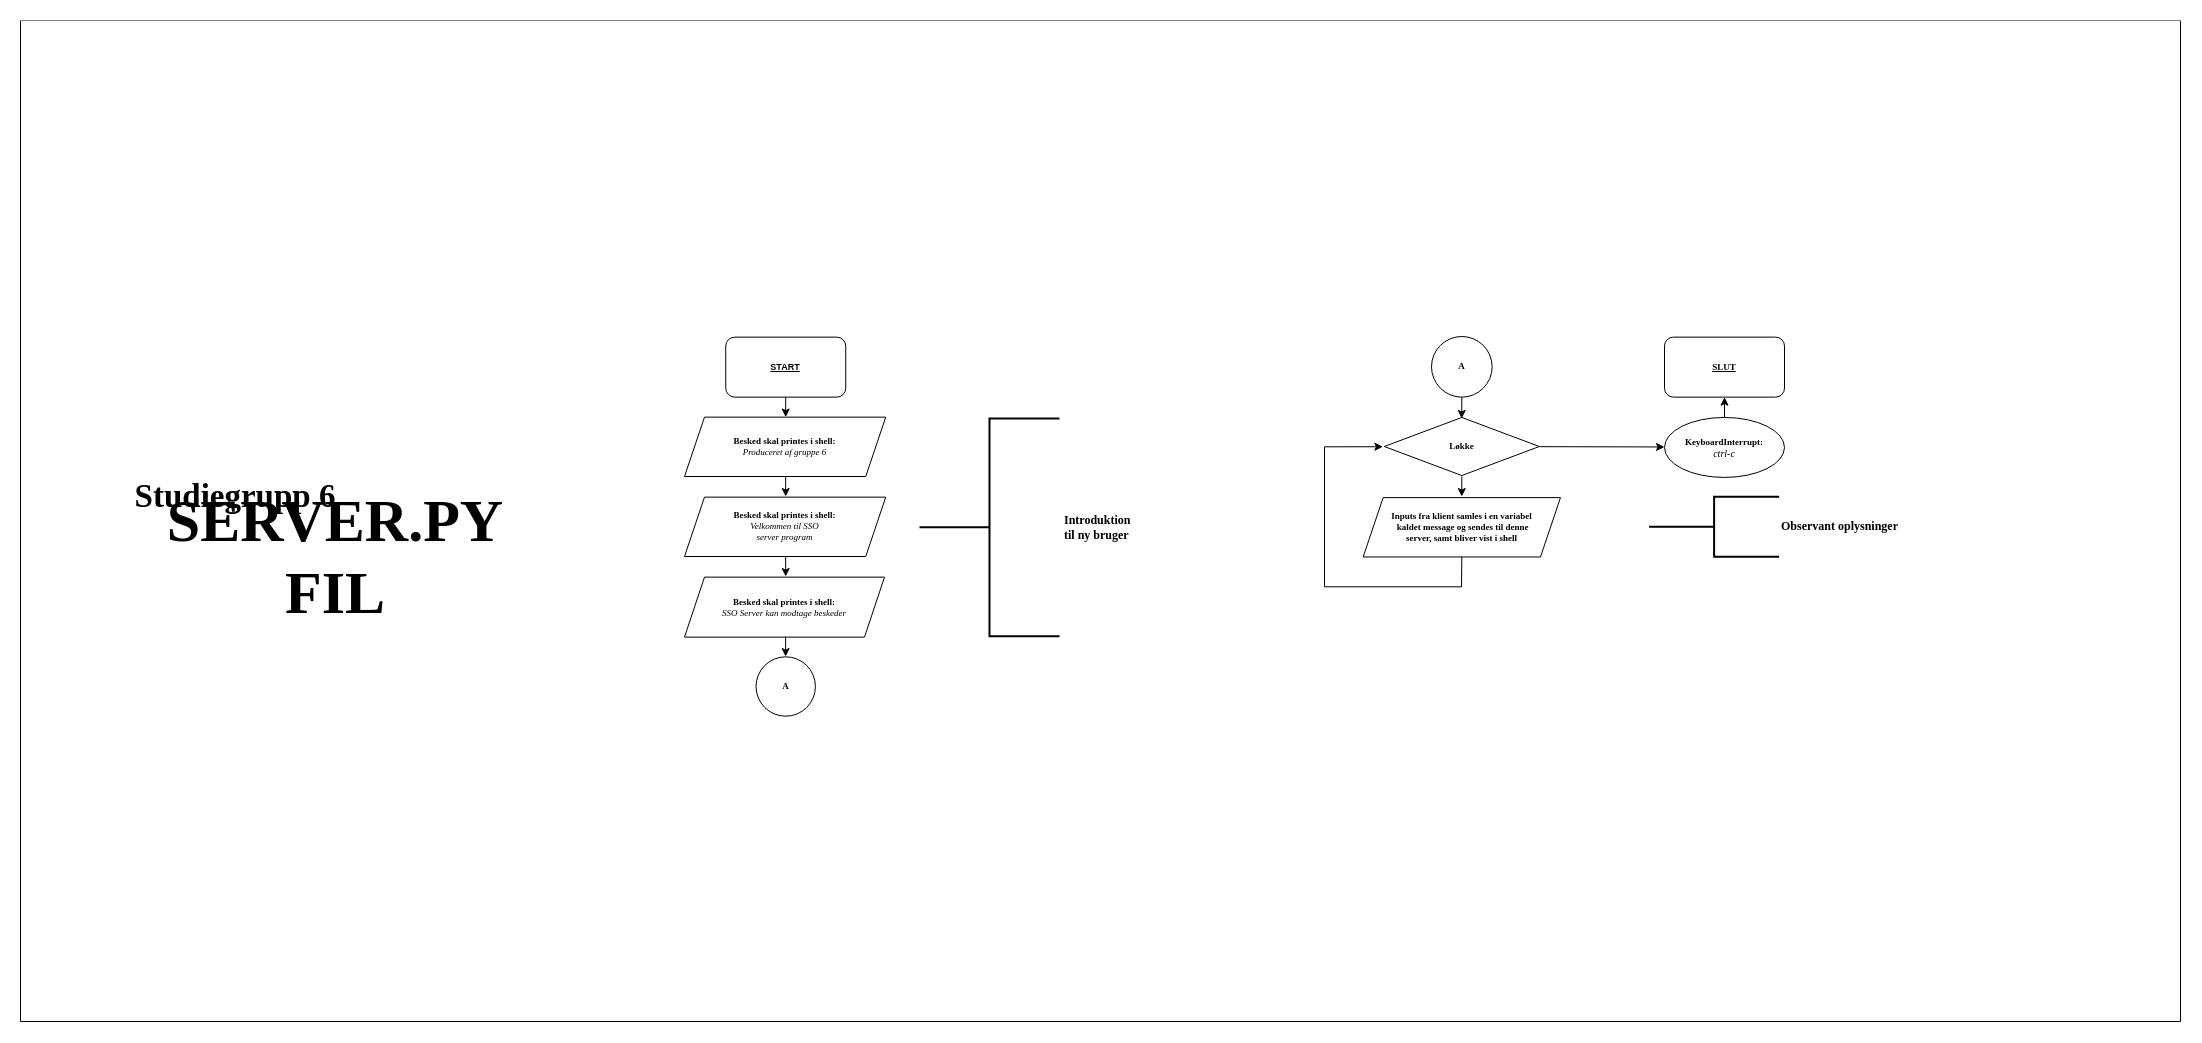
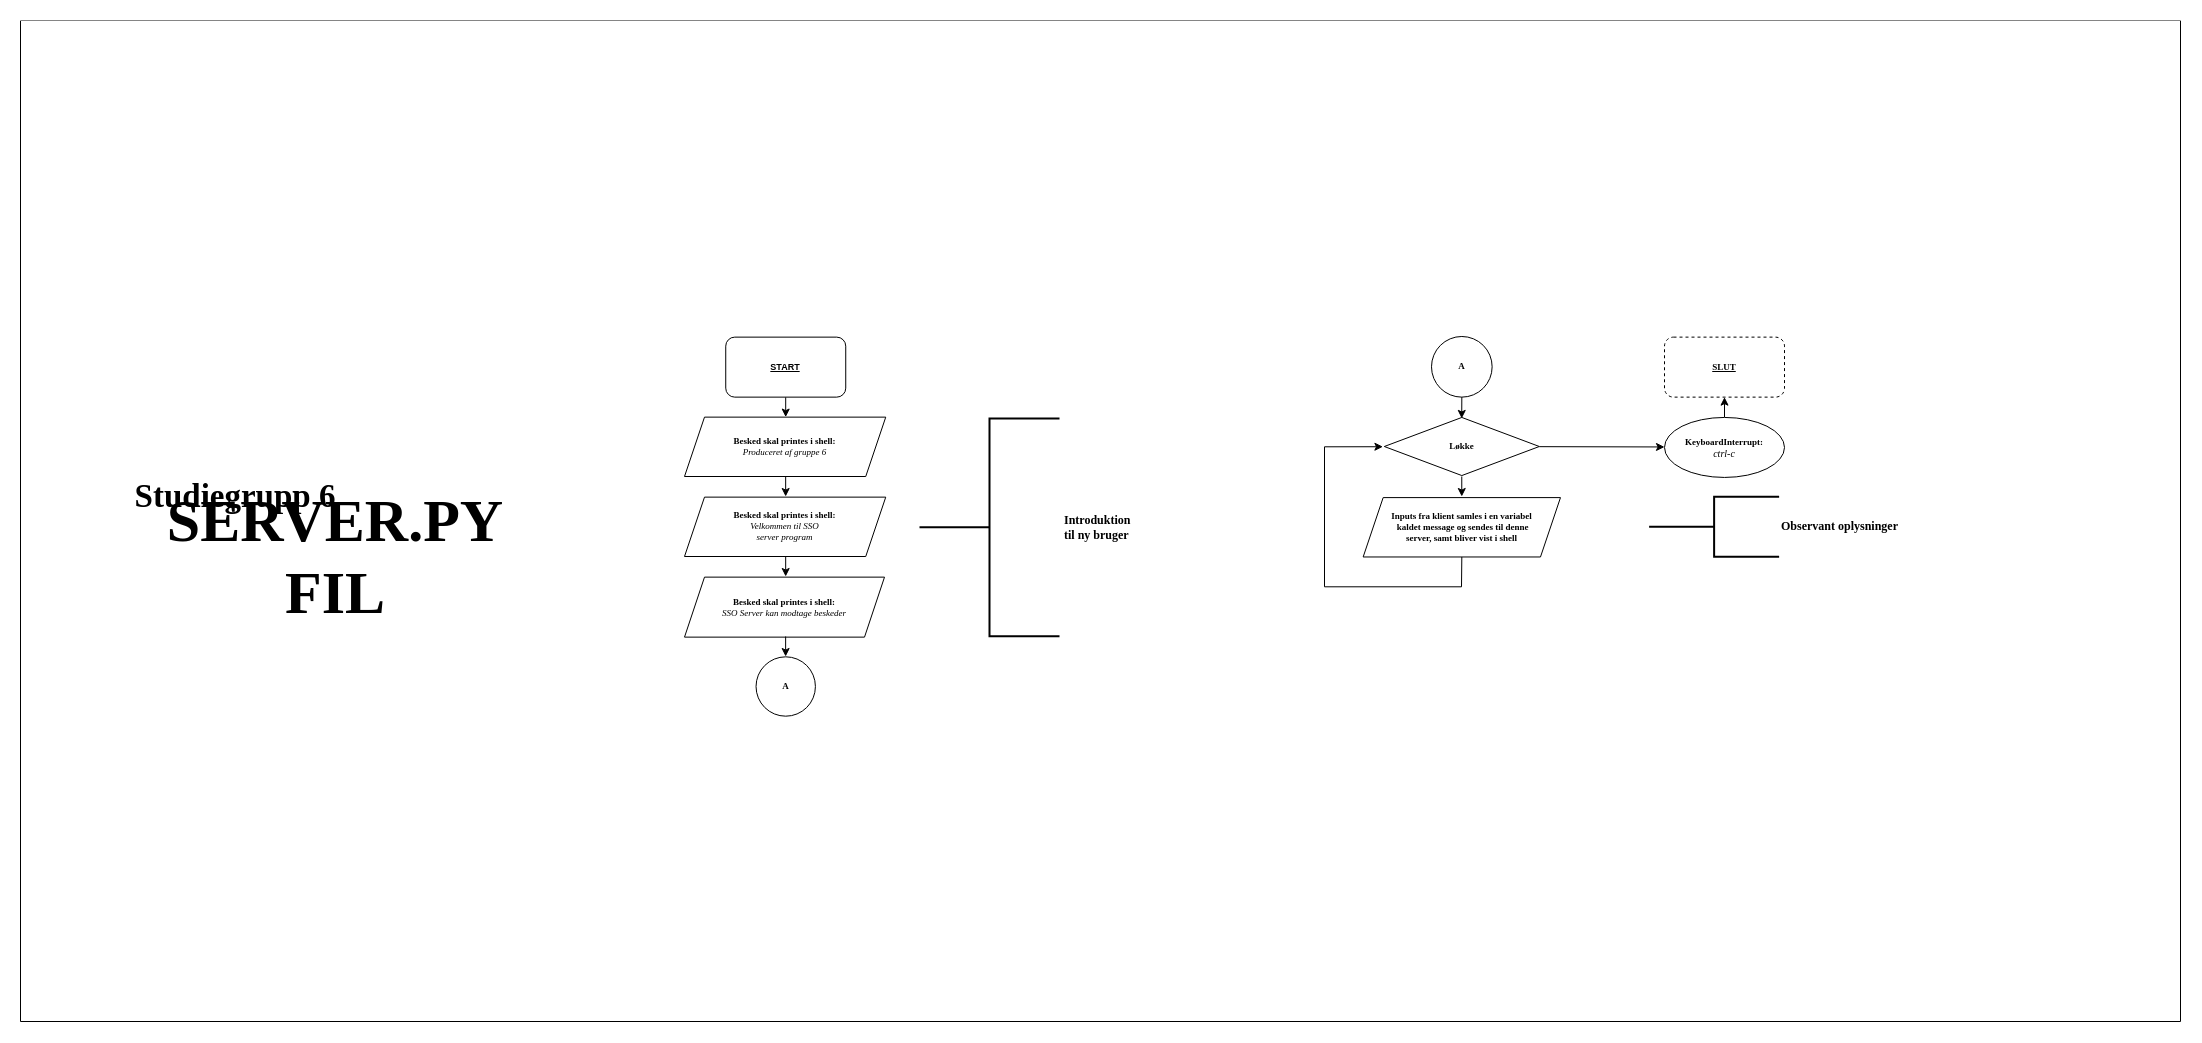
  <mxCell id="0" />
  <mxCell id="1" parent="0" />
  <mxCell id="2" value="" style="swimlane;startSize=0;swimlaneFillColor=default;fillColor=default;" parent="1" vertex="1"><mxGeometry x="20" y="20.37" width="2160" height="1000.63" as="geometry" /></mxCell>
  <mxCell id="3" value="&lt;font style=&quot;font-size: 9px;&quot;&gt;&lt;b&gt;Besked skal printes i shell:&lt;/b&gt; &lt;br&gt;&lt;i&gt;Velkommen til SSO &lt;br style=&quot;font-size: 9px;&quot;&gt;server program&lt;/i&gt;&lt;/font&gt;" style="shape=parallelogram;perimeter=parallelogramPerimeter;whiteSpace=wrap;html=1;fixedSize=1;fontFamily=Avenir Next;align=center;verticalAlign=middle;fontSize=9;" parent="2" vertex="1"><mxGeometry x="664" y="476.26" width="201.24" height="59.37" as="geometry" /></mxCell>
  <mxCell id="4" value="&lt;b&gt;Besked skal printes i shell:&lt;br&gt;&lt;/b&gt;&lt;i&gt;SSO Server kan modtage beskeder&lt;/i&gt;" style="shape=parallelogram;perimeter=parallelogramPerimeter;whiteSpace=wrap;html=1;fixedSize=1;fontFamily=Avenir Next;fontSize=9;" parent="2" vertex="1"><mxGeometry x="664" y="556.26" width="200" height="60" as="geometry" /></mxCell>
  <mxCell id="5" value="&lt;b&gt;Besked skal printes i shell:&lt;/b&gt; &lt;br&gt;&lt;i&gt;Produceret af gruppe 6&lt;/i&gt;" style="shape=parallelogram;perimeter=parallelogramPerimeter;whiteSpace=wrap;html=1;fixedSize=1;fontFamily=Avenir Next;fontSize=9;" parent="2" vertex="1"><mxGeometry x="664" y="396.26" width="201.24" height="59.37" as="geometry" /></mxCell>
  <mxCell id="6" style="edgeStyle=orthogonalEdgeStyle;rounded=0;orthogonalLoop=1;jettySize=auto;html=1;entryX=0.5;entryY=0;entryDx=0;entryDy=0;" parent="2" source="7" target="5" edge="1"><mxGeometry relative="1" as="geometry" /></mxCell>
  <mxCell id="7" value="START" style="rounded=1;whiteSpace=wrap;html=1;fontStyle=5;fontSize=9;" parent="2" vertex="1"><mxGeometry x="705.24" y="316.26" width="120" height="60" as="geometry" /></mxCell>
  <mxCell id="8" value="A" style="ellipse;whiteSpace=wrap;html=1;aspect=fixed;fontFamily=Avenir Next;fontSize=9;fontStyle=1" parent="2" vertex="1"><mxGeometry x="735.55" y="635.94" width="59.37" height="59.37" as="geometry" /></mxCell>
  <mxCell id="9" value="&amp;nbsp;Introduktion&lt;br style=&quot;border-color: var(--border-color);&quot;&gt;&lt;span style=&quot;&quot;&gt;&amp;nbsp;til ny bruger&lt;/span&gt;" style="strokeWidth=2;html=1;shape=mxgraph.flowchart.annotation_2;align=left;labelPosition=right;pointerEvents=1;fontFamily=Avenir Next;fontStyle=1;" parent="2" vertex="1"><mxGeometry x="899" y="397.51" width="140" height="217.8" as="geometry" /></mxCell>
  <mxCell id="10" value="A" style="ellipse;whiteSpace=wrap;html=1;aspect=fixed;fontFamily=Avenir Next;fontStyle=1;fontSize=9;" parent="2" vertex="1"><mxGeometry x="1411" y="315.63" width="60.63" height="60.63" as="geometry" /></mxCell>
  <mxCell id="11" value="Løkke" style="rhombus;whiteSpace=wrap;html=1;fontFamily=Avenir Next;fontSize=9;fontStyle=1;" parent="2" vertex="1"><mxGeometry x="1363.82" y="396.57" width="155" height="58.12" as="geometry" /></mxCell>
  <mxCell id="12" value="&lt;div style=&quot;&quot;&gt;&lt;span style=&quot;background-color: initial;&quot;&gt;&lt;b style=&quot;&quot;&gt;&lt;font style=&quot;font-size: 9px;&quot;&gt;KeyboardInterrupt:&lt;/font&gt;&lt;/b&gt;&lt;/span&gt;&lt;br&gt;&lt;/div&gt;&lt;div style=&quot;&quot;&gt;&lt;font size=&quot;1&quot;&gt;&lt;i&gt;ctrl-c&lt;/i&gt;&lt;/font&gt;&lt;/div&gt;" style="ellipse;whiteSpace=wrap;html=1;fontFamily=Avenir Next;fontSize=10;" parent="2" vertex="1"><mxGeometry x="1644" y="396.57" width="120" height="60" as="geometry" /></mxCell>
  <mxCell id="13" value="&lt;font style=&quot;font-size: 9px;&quot;&gt;&lt;b style=&quot;font-size: 9px;&quot;&gt;Inputs fra klient samles i en variabel&lt;br&gt;&amp;nbsp;kaldet message og sendes til denne &lt;br&gt;server, samt bliver vist i shell&lt;/b&gt;&lt;/font&gt;" style="shape=parallelogram;perimeter=parallelogramPerimeter;whiteSpace=wrap;html=1;fixedSize=1;fontFamily=Avenir Next;fontSize=9;" parent="2" vertex="1"><mxGeometry x="1342.66" y="476.73" width="197.32" height="59.37" as="geometry" /></mxCell>
- <mxCell id="14" value="SLUT" style="rounded=1;whiteSpace=wrap;html=1;fontFamily=Avenir Next;fontStyle=5;fontSize=9;" parent="2" vertex="1"><mxGeometry x="1644" y="316.26" width="120" height="60" as="geometry" /></mxCell>
+ <mxCell id="14" value="SLUT" style="rounded=1;whiteSpace=wrap;html=1;fontFamily=Avenir Next;fontStyle=5;fontSize=9;dashed=1;" parent="2" vertex="1"><mxGeometry x="1644" y="316.26" width="120" height="60" as="geometry" /></mxCell>
  <mxCell id="15" style="edgeStyle=orthogonalEdgeStyle;rounded=0;orthogonalLoop=1;jettySize=auto;html=1;entryX=0.5;entryY=0;entryDx=0;entryDy=0;" parent="2" edge="1"><mxGeometry relative="1" as="geometry"><mxPoint x="765.17" y="455.63" as="sourcePoint" /><mxPoint x="765.17" y="475.63" as="targetPoint" /></mxGeometry></mxCell>
  <mxCell id="16" style="edgeStyle=orthogonalEdgeStyle;rounded=0;orthogonalLoop=1;jettySize=auto;html=1;entryX=0.5;entryY=0;entryDx=0;entryDy=0;" parent="2" edge="1"><mxGeometry relative="1" as="geometry"><mxPoint x="765.18" y="535.63" as="sourcePoint" /><mxPoint x="765.18" y="555.63" as="targetPoint" /></mxGeometry></mxCell>
  <mxCell id="17" style="edgeStyle=orthogonalEdgeStyle;rounded=0;orthogonalLoop=1;jettySize=auto;html=1;entryX=0.5;entryY=0;entryDx=0;entryDy=0;" parent="2" edge="1"><mxGeometry relative="1" as="geometry"><mxPoint x="765.14" y="615.63" as="sourcePoint" /><mxPoint x="765.14" y="635.63" as="targetPoint" /></mxGeometry></mxCell>
  <mxCell id="18" style="edgeStyle=orthogonalEdgeStyle;rounded=0;orthogonalLoop=1;jettySize=auto;html=1;entryX=0.5;entryY=0;entryDx=0;entryDy=0;" parent="2" edge="1"><mxGeometry relative="1" as="geometry"><mxPoint x="1441.27" y="455.63" as="sourcePoint" /><mxPoint x="1441.27" y="475.63" as="targetPoint" /></mxGeometry></mxCell>
  <mxCell id="19" style="edgeStyle=orthogonalEdgeStyle;rounded=0;orthogonalLoop=1;jettySize=auto;html=1;entryX=0.5;entryY=0;entryDx=0;entryDy=0;exitX=0.5;exitY=1;exitDx=0;exitDy=0;" parent="2" source="10" edge="1"><mxGeometry relative="1" as="geometry"><mxPoint x="1441.22" y="377.57" as="sourcePoint" /><mxPoint x="1441.22" y="397.57" as="targetPoint" /></mxGeometry></mxCell>
  <mxCell id="20" value="" style="endArrow=classic;html=1;rounded=0;entryX=0;entryY=0.5;entryDx=0;entryDy=0;" parent="2" edge="1"><mxGeometry width="50" height="50" relative="1" as="geometry"><mxPoint x="1518.82" y="425.79" as="sourcePoint" /><mxPoint x="1644" y="426.1" as="targetPoint" /></mxGeometry></mxCell>
  <mxCell id="21" value="" style="endArrow=classic;html=1;rounded=0;entryX=0.5;entryY=1;entryDx=0;entryDy=0;" parent="2" target="14" edge="1"><mxGeometry width="50" height="50" relative="1" as="geometry"><mxPoint x="1704" y="396.26" as="sourcePoint" /><mxPoint x="1754" y="346.26" as="targetPoint" /></mxGeometry></mxCell>
  <mxCell id="22" value="" style="endArrow=classic;html=1;rounded=0;entryX=-0.009;entryY=0.504;entryDx=0;entryDy=0;entryPerimeter=0;exitX=0.5;exitY=1;exitDx=0;exitDy=0;" parent="2" source="13" target="11" edge="1"><mxGeometry width="50" height="50" relative="1" as="geometry"><mxPoint x="1444" y="1175.63" as="sourcePoint" /><mxPoint x="1362.27" y="426.628" as="targetPoint" /><Array as="points"><mxPoint x="1441" y="565.94" /><mxPoint x="1304" y="565.94" /><mxPoint x="1304" y="425.94" /></Array></mxGeometry></mxCell>
  <mxCell id="23" value="Observant oplysninger" style="strokeWidth=2;html=1;shape=mxgraph.flowchart.annotation_2;align=left;labelPosition=right;pointerEvents=1;fontFamily=Avenir Next;fontStyle=1;" parent="1" vertex="1"><mxGeometry x="1648.62" y="496.31" width="130" height="60" as="geometry" /></mxCell>
  <mxCell id="24" value="SERVER.PY FIL" style="text;html=1;align=center;verticalAlign=middle;whiteSpace=wrap;rounded=0;fontSize=60;fontFamily=Avenir Next;fontStyle=1;" parent="1" vertex="1"><mxGeometry x="120" y="541" width="430" height="30" as="geometry" /></mxCell>
  <mxCell id="25" value="Studiegrupp 6" style="text;html=1;align=center;verticalAlign=middle;whiteSpace=wrap;rounded=0;fontSize=33;fontFamily=Avenir Next;fontStyle=1;" parent="1" vertex="1"><mxGeometry x="30" y="481" width="410" height="30" as="geometry" /></mxCell>
